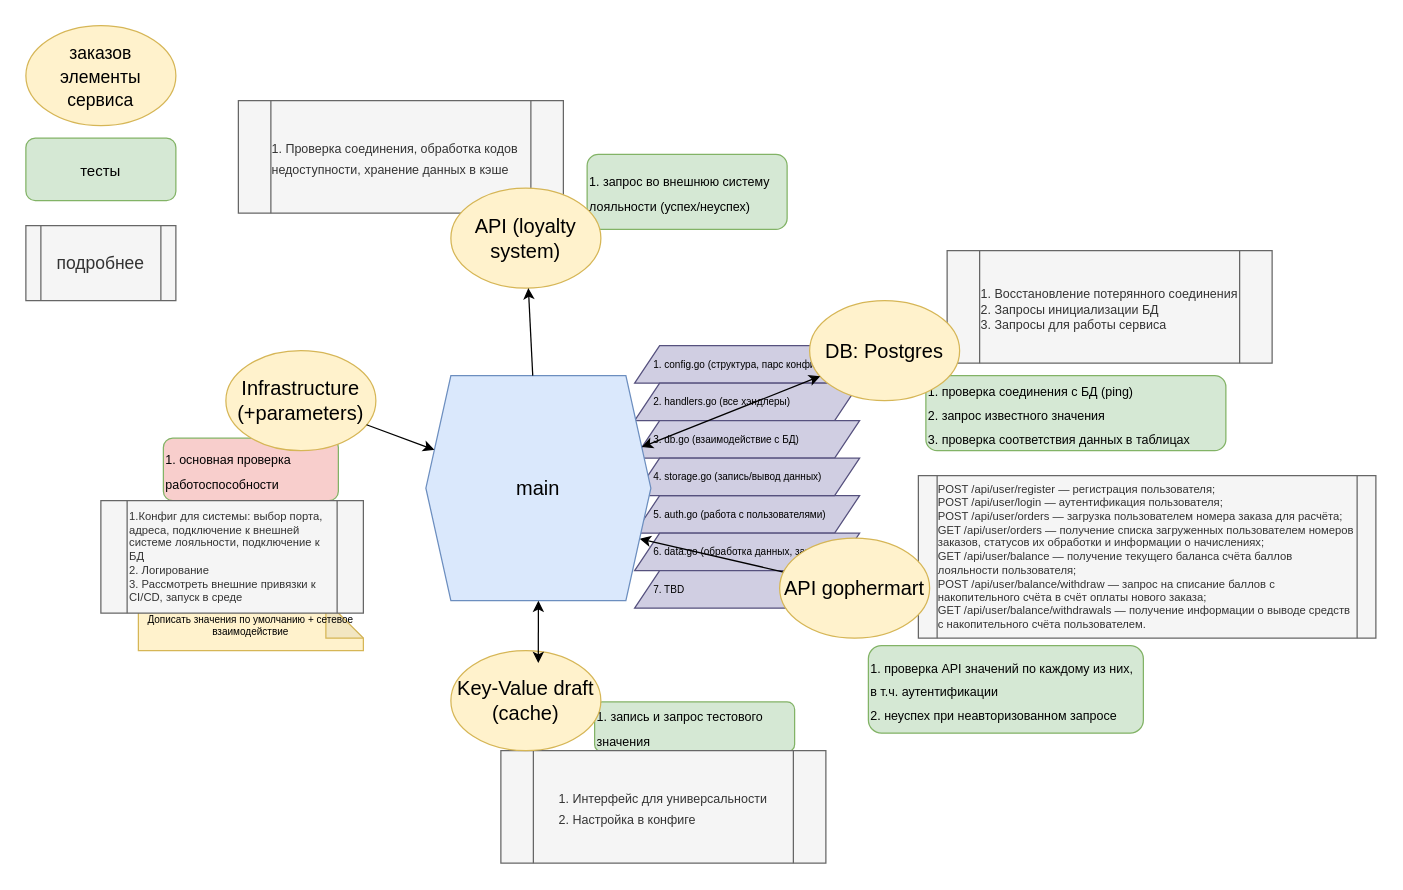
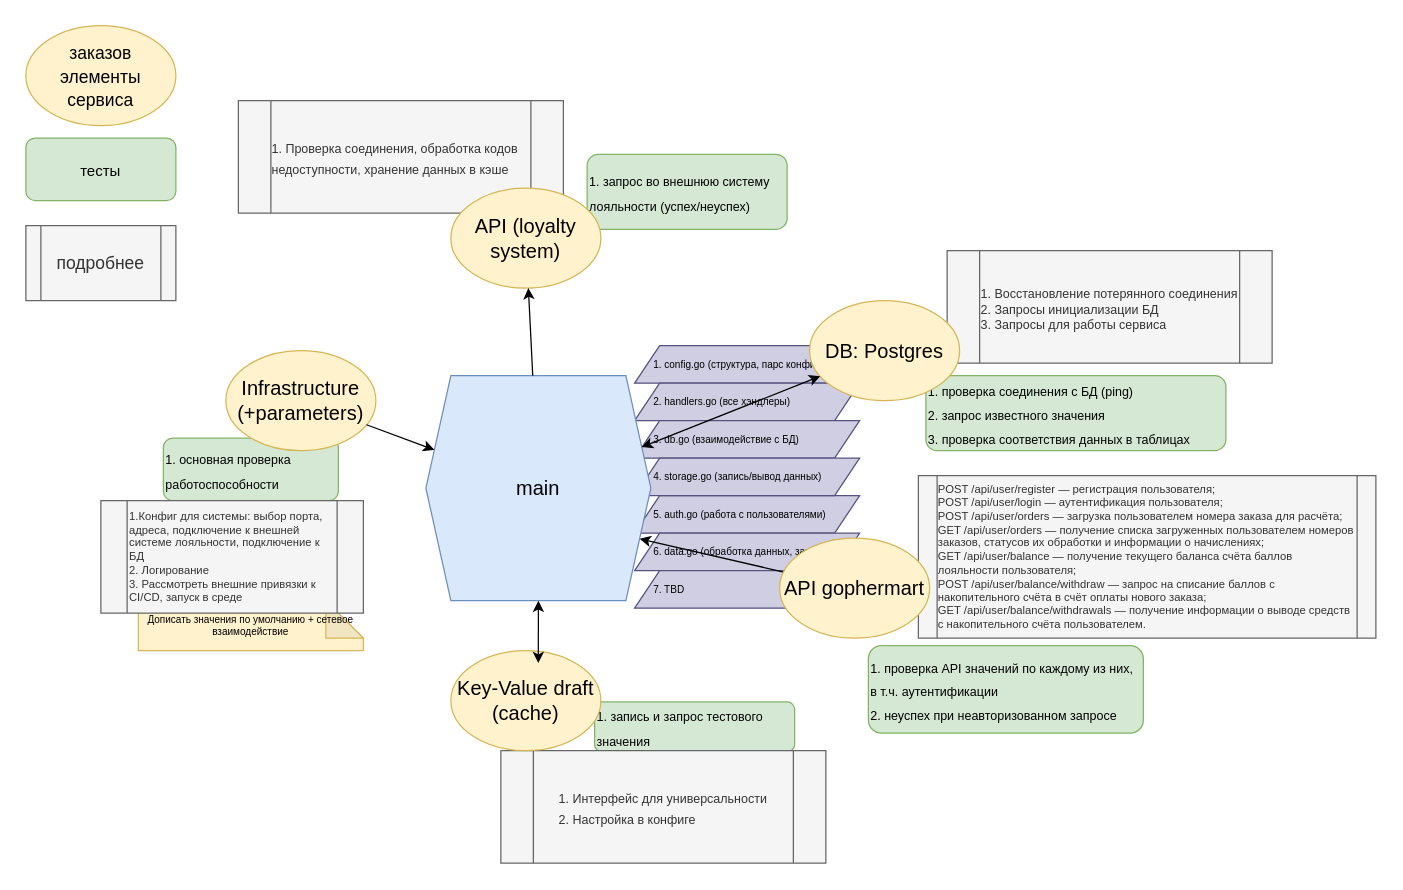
  <mxCell id="0" style=";html=1;" />
  <mxCell id="1" value="modules" parent="0" />
  <mxCell id="2" value="&lt;font style=&quot;font-size: 8px;&quot;&gt;&amp;nbsp; &amp;nbsp; &amp;nbsp; 1. config.go (структура, парс конфига)&lt;/font&gt;" style="shape=parallelogram;perimeter=parallelogramPerimeter;whiteSpace=wrap;html=1;fixedSize=1;rounded=0;sketch=0;fontSize=9;fillColor=#d0cee2;gradientDirection=east;strokeColor=#56517e;align=left;" vertex="1" parent="1"><mxGeometry x="507" y="276" width="180" height="30" as="geometry" /></mxCell>
  <mxCell id="3" value="Дописать значения по умолчанию + сетевое взаимодействие" style="shape=note;whiteSpace=wrap;html=1;backgroundOutline=1;darkOpacity=0.05;rounded=0;sketch=0;fontSize=8;fillColor=#fff2cc;gradientDirection=east;strokeColor=#d6b656;" vertex="1" parent="1"><mxGeometry x="110" y="480" width="180" height="40" as="geometry" /></mxCell>
  <mxCell id="4" value="&lt;font style=&quot;font-size: 8px;&quot;&gt;&amp;nbsp; &amp;nbsp; &amp;nbsp; 2. handlers.go (все хэндлеры)&lt;/font&gt;" style="shape=parallelogram;perimeter=parallelogramPerimeter;whiteSpace=wrap;html=1;fixedSize=1;rounded=0;sketch=0;fontSize=9;fillColor=#d0cee2;gradientDirection=east;strokeColor=#56517e;align=left;" vertex="1" parent="1"><mxGeometry x="507" y="306" width="180" height="30" as="geometry" /></mxCell>
  <mxCell id="5" value="&lt;font style=&quot;font-size: 8px;&quot;&gt;&amp;nbsp; &amp;nbsp; &amp;nbsp; 3. db.go (взаимодействие с БД)&lt;/font&gt;" style="shape=parallelogram;perimeter=parallelogramPerimeter;whiteSpace=wrap;html=1;fixedSize=1;rounded=0;sketch=0;fontSize=9;fillColor=#d0cee2;gradientDirection=east;strokeColor=#56517e;align=left;" vertex="1" parent="1"><mxGeometry x="507" y="336" width="180" height="30" as="geometry" /></mxCell>
  <mxCell id="6" value="&lt;font style=&quot;font-size: 8px;&quot;&gt;&amp;nbsp; &amp;nbsp; &amp;nbsp; 5. auth.go (работа с пользователями)&lt;/font&gt;" style="shape=parallelogram;perimeter=parallelogramPerimeter;whiteSpace=wrap;html=1;fixedSize=1;rounded=0;sketch=0;fontSize=9;fillColor=#d0cee2;gradientDirection=east;strokeColor=#56517e;align=left;" vertex="1" parent="1"><mxGeometry x="507" y="396" width="180" height="30" as="geometry" /></mxCell>
  <mxCell id="7" value="&lt;font style=&quot;font-size: 8px;&quot;&gt;&amp;nbsp; &amp;nbsp; &amp;nbsp; 6. data.go (обработка данных, заказов)&lt;/font&gt;" style="shape=parallelogram;perimeter=parallelogramPerimeter;whiteSpace=wrap;html=1;fixedSize=1;rounded=0;sketch=0;fontSize=9;fillColor=#d0cee2;gradientDirection=east;strokeColor=#56517e;align=left;" vertex="1" parent="1"><mxGeometry x="507" y="426" width="180" height="30" as="geometry" /></mxCell>
  <mxCell id="8" value="&lt;font style=&quot;font-size: 8px;&quot;&gt;&amp;nbsp; &amp;nbsp; &amp;nbsp; 7. TBD&lt;/font&gt;" style="shape=parallelogram;perimeter=parallelogramPerimeter;whiteSpace=wrap;html=1;fixedSize=1;rounded=0;sketch=0;fontSize=9;fillColor=#d0cee2;gradientDirection=east;strokeColor=#56517e;align=left;" vertex="1" parent="1"><mxGeometry x="507" y="456" width="180" height="30" as="geometry" /></mxCell>
  <mxCell id="9" value="&lt;font style=&quot;font-size: 8px;&quot;&gt;&amp;nbsp; &amp;nbsp; &amp;nbsp; 4. storage.go (запись/вывод данных)&lt;/font&gt;" style="shape=parallelogram;perimeter=parallelogramPerimeter;whiteSpace=wrap;html=1;fixedSize=1;rounded=0;sketch=0;fontSize=9;fillColor=#d0cee2;gradientDirection=east;strokeColor=#56517e;align=left;" vertex="1" parent="1"><mxGeometry x="507" y="366" width="180" height="30" as="geometry" /></mxCell>
  <mxCell id="10" value="" style="endArrow=classic;html=1;rounded=0;fontSize=8;entryX=1;entryY=0.75;entryDx=0;entryDy=0;" edge="1" parent="1" source="32" target="27"><mxGeometry width="50" height="50" relative="1" as="geometry"><mxPoint x="480" y="440" as="sourcePoint" /><mxPoint x="530" y="390" as="targetPoint" /></mxGeometry></mxCell>
  <mxCell id="11" value="tests" parent="0" />
  <mxCell id="12" value="&lt;span style=&quot;font-size: 10px; line-height: 0.8;&quot;&gt;1. запрос во внешнюю систему лояльности (успех/неуспех)&lt;/span&gt;" style="rounded=1;whiteSpace=wrap;html=1;fontSize=16;fillColor=#d5e8d4;align=left;strokeColor=#82b366;" vertex="1" parent="11"><mxGeometry x="469" y="123" width="160" height="60" as="geometry" /></mxCell>
  <mxCell id="13" value="&lt;span style=&quot;line-height: 0.8;&quot;&gt;&lt;font style=&quot;font-size: 12px;&quot;&gt;тесты&lt;/font&gt;&lt;/span&gt;" style="rounded=1;whiteSpace=wrap;html=1;fontSize=16;fillColor=#d5e8d4;align=center;strokeColor=#82b366;" vertex="1" parent="11"><mxGeometry x="20" y="110" width="120" height="50" as="geometry" /></mxCell>
  <mxCell id="14" value="&lt;font style=&quot;font-size: 14px;&quot;&gt;заказов элементы сервиса&lt;/font&gt;" style="ellipse;whiteSpace=wrap;html=1;fontSize=16;fillColor=#fff2cc;strokeColor=#d6b656;" vertex="1" parent="11"><mxGeometry x="20" y="20" width="120" height="80" as="geometry" /></mxCell>
  <mxCell id="15" value="&lt;span style=&quot;font-size: 10px; line-height: 0.8;&quot;&gt;1. проверка соединения с БД (ping)&lt;br&gt;2. запрос известного значения&lt;br&gt;3. проверка соответствия данных в таблицах&lt;br&gt;&lt;/span&gt;" style="rounded=1;whiteSpace=wrap;html=1;fontSize=16;fillColor=#d5e8d4;align=left;strokeColor=#82b366;" vertex="1" parent="11"><mxGeometry x="740" y="300" width="240" height="60" as="geometry" /></mxCell>
  <mxCell id="16" value="&lt;span style=&quot;font-size: 10px;&quot;&gt;1. проверка API значений по каждому из них, в т.ч. аутентификации&lt;br&gt;2. неуспех при неавторизованном запросе&lt;/span&gt;" style="rounded=1;whiteSpace=wrap;html=1;fontSize=16;fillColor=#d5e8d4;align=left;strokeColor=#82b366;" vertex="1" parent="11"><mxGeometry x="694" y="516" width="220" height="70" as="geometry" /></mxCell>
  <mxCell id="17" value="&lt;span style=&quot;font-size: 10px;&quot;&gt;1. запись и запрос тестового значения&lt;/span&gt;" style="rounded=1;whiteSpace=wrap;html=1;fontSize=16;fillColor=#d5e8d4;align=left;strokeColor=#82b366;" vertex="1" parent="11"><mxGeometry x="475" y="561" width="160" height="40" as="geometry" /></mxCell>
- <mxCell id="18" value="&lt;span style=&quot;font-size: 10px;&quot;&gt;1. основная проверка работоспособности&lt;/span&gt;" style="rounded=1;whiteSpace=wrap;html=1;fontSize=16;fillColor=#f8cecc;align=left;strokeColor=#82b366;" vertex="1" parent="11"><mxGeometry x="130" y="350" width="140" height="50" as="geometry" /></mxCell>
+ <mxCell id="18" value="&lt;span style=&quot;font-size: 10px;&quot;&gt;1. основная проверка работоспособности&lt;/span&gt;" style="rounded=1;whiteSpace=wrap;html=1;fontSize=16;fillColor=#d5e8d4;align=left;strokeColor=#82b366;" vertex="1" parent="11"><mxGeometry x="130" y="350" width="140" height="50" as="geometry" /></mxCell>
  <mxCell id="19" value="подробнее" style="shape=process;whiteSpace=wrap;html=1;backgroundOutline=1;rounded=0;sketch=0;fontSize=14;fillColor=#f5f5f5;gradientDirection=east;strokeColor=#666666;fontColor=#333333;" vertex="1" parent="11"><mxGeometry x="20" y="180" width="120" height="60" as="geometry" /></mxCell>
  <mxCell id="20" value="more" parent="0" />
  <mxCell id="21" value="&lt;div style=&quot;text-align: left;&quot;&gt;&lt;span style=&quot;font-size: 10px; background-color: initial;&quot;&gt;1. Восстановление потерянного соединения&lt;/span&gt;&lt;/div&gt;&lt;font style=&quot;font-size: 10px;&quot;&gt;&lt;div style=&quot;text-align: left;&quot;&gt;&lt;span style=&quot;background-color: initial;&quot;&gt;2. Запросы инициализации БД&lt;/span&gt;&lt;/div&gt;&lt;div style=&quot;text-align: left;&quot;&gt;&lt;span style=&quot;background-color: initial;&quot;&gt;3. Запросы для работы сервиса&lt;/span&gt;&lt;/div&gt;&lt;/font&gt;" style="shape=process;whiteSpace=wrap;html=1;backgroundOutline=1;rounded=0;sketch=0;fontSize=14;fillColor=#f5f5f5;gradientDirection=east;strokeColor=#666666;fontColor=#333333;" vertex="1" parent="20"><mxGeometry x="757" y="200" width="260" height="90" as="geometry" /></mxCell>
  <mxCell id="22" value="&lt;div style=&quot;text-align: left; font-size: 9px;&quot;&gt;&lt;div&gt;POST /api/user/register — регистрация пользователя;&lt;/div&gt;&lt;div&gt;POST /api/user/login — аутентификация пользователя;&lt;/div&gt;&lt;div&gt;POST /api/user/orders — загрузка пользователем номера заказа для расчёта;&lt;/div&gt;&lt;div&gt;GET /api/user/orders — получение списка загруженных пользователем номеров заказов, статусов их обработки и информации о начислениях;&lt;/div&gt;&lt;div&gt;GET /api/user/balance — получение текущего баланса счёта баллов лояльности пользователя;&lt;/div&gt;&lt;div&gt;POST /api/user/balance/withdraw — запрос на списание баллов с накопительного счёта в счёт оплаты нового заказа;&lt;/div&gt;&lt;div&gt;GET /api/user/balance/withdrawals&amp;nbsp;&lt;span style=&quot;background-color: initial;&quot;&gt;—&lt;/span&gt;&lt;span style=&quot;background-color: initial;&quot;&gt;&amp;nbsp;&lt;/span&gt;&lt;span style=&quot;background-color: initial;&quot;&gt;получение информации о выводе средств с накопительного счёта пользователем.&lt;/span&gt;&lt;/div&gt;&lt;/div&gt;" style="shape=process;whiteSpace=wrap;html=1;backgroundOutline=1;rounded=0;sketch=0;fontSize=14;fillColor=#f5f5f5;gradientDirection=east;strokeColor=#666666;fontColor=#333333;size=0.041;" vertex="1" parent="20"><mxGeometry x="734" y="380" width="366" height="130" as="geometry" /></mxCell>
  <mxCell id="23" value="&lt;div style=&quot;text-align: left;&quot;&gt;&lt;span style=&quot;font-size: 10px;&quot;&gt;1. Интерфейс для универсальности&lt;/span&gt;&lt;/div&gt;&lt;div style=&quot;text-align: left;&quot;&gt;&lt;span style=&quot;font-size: 10px;&quot;&gt;2. Настройка в конфиге&lt;/span&gt;&lt;/div&gt;" style="shape=process;whiteSpace=wrap;html=1;backgroundOutline=1;rounded=0;sketch=0;fontSize=14;fillColor=#f5f5f5;gradientDirection=east;strokeColor=#666666;fontColor=#333333;" vertex="1" parent="20"><mxGeometry x="400" y="600" width="260" height="90" as="geometry" /></mxCell>
  <mxCell id="24" value="&lt;div style=&quot;text-align: left;&quot;&gt;&lt;span style=&quot;font-size: 10px;&quot;&gt;1. Проверка соединения, обработка кодов недоступности, хранение данных в кэше&lt;/span&gt;&lt;/div&gt;" style="shape=process;whiteSpace=wrap;html=1;backgroundOutline=1;rounded=0;sketch=0;fontSize=14;fillColor=#f5f5f5;gradientDirection=east;strokeColor=#666666;fontColor=#333333;" vertex="1" parent="20"><mxGeometry x="190" y="80" width="260" height="90" as="geometry" /></mxCell>
  <mxCell id="25" value="&lt;div style=&quot;font-size: 9px;&quot;&gt;&lt;div&gt;1.Конфиг для системы: выбор порта, адреса, подключение к внешней системе лояльности, подключение к БД&lt;/div&gt;&lt;div&gt;2. Логирование&lt;/div&gt;&lt;div&gt;3. Рассмотреть внешние привязки к CI/CD, запуск в среде&lt;/div&gt;&lt;/div&gt;" style="shape=process;whiteSpace=wrap;html=1;backgroundOutline=1;rounded=0;sketch=0;fontSize=14;fillColor=#f5f5f5;gradientDirection=east;strokeColor=#666666;fontColor=#333333;align=left;" vertex="1" parent="20"><mxGeometry x="80" y="400" width="210" height="90" as="geometry" /></mxCell>
  <mxCell id="26" value="main" style=";html=1;" parent="0" />
  <mxCell id="27" value="&lt;font style=&quot;font-size: 16px;&quot;&gt;main&lt;/font&gt;" style="shape=hexagon;perimeter=hexagonPerimeter2;whiteSpace=wrap;html=1;fixedSize=1;gradientDirection=east;fillColor=#dae8fc;rounded=0;sketch=0;strokeColor=#6c8ebf;" vertex="1" parent="26"><mxGeometry x="340" y="300" width="180" height="180" as="geometry" /></mxCell>
  <mxCell id="28" value="&lt;font style=&quot;font-size: 16px;&quot;&gt;DB: Postgres&lt;/font&gt;" style="ellipse;whiteSpace=wrap;html=1;fillColor=#fff2cc;strokeColor=#d6b656;" vertex="1" parent="26"><mxGeometry x="647" y="240" width="120" height="80" as="geometry" /></mxCell>
  <mxCell id="29" value="" style="endArrow=classic;startArrow=classic;html=1;rounded=0;fontSize=16;" edge="1" parent="26" source="27" target="28"><mxGeometry width="50" height="50" relative="1" as="geometry"><mxPoint x="370" y="360" as="sourcePoint" /><mxPoint x="420" y="310" as="targetPoint" /></mxGeometry></mxCell>
  <mxCell id="30" value="Key-Value draft (cache)" style="ellipse;whiteSpace=wrap;html=1;fontSize=16;fillColor=#fff2cc;strokeColor=#d6b656;" vertex="1" parent="26"><mxGeometry x="360" y="520" width="120" height="80" as="geometry" /></mxCell>
  <mxCell id="31" value="" style="endArrow=classic;startArrow=classic;html=1;rounded=0;fontSize=16;entryX=0.5;entryY=1;entryDx=0;entryDy=0;exitX=0.583;exitY=0.125;exitDx=0;exitDy=0;exitPerimeter=0;" edge="1" parent="26" source="30" target="27"><mxGeometry width="50" height="50" relative="1" as="geometry"><mxPoint x="320" y="520" as="sourcePoint" /><mxPoint x="370" y="470" as="targetPoint" /></mxGeometry></mxCell>
  <mxCell id="32" value="API gophermart" style="ellipse;whiteSpace=wrap;html=1;fontSize=16;fillColor=#fff2cc;strokeColor=#d6b656;" vertex="1" parent="26"><mxGeometry x="623" y="430" width="120" height="80" as="geometry" /></mxCell>
  <mxCell id="33" value="Infrastructure&lt;br&gt;(+parameters)" style="ellipse;whiteSpace=wrap;html=1;fontSize=16;fillColor=#fff2cc;strokeColor=#d6b656;" vertex="1" parent="26"><mxGeometry x="180" y="280" width="120" height="80" as="geometry" /></mxCell>
  <mxCell id="34" value="" style="endArrow=classic;html=1;rounded=0;fontSize=16;" edge="1" parent="26" source="33" target="27"><mxGeometry width="50" height="50" relative="1" as="geometry"><mxPoint x="370" y="340" as="sourcePoint" /><mxPoint x="420" y="290" as="targetPoint" /></mxGeometry></mxCell>
  <mxCell id="35" value="API (loyalty system)" style="ellipse;whiteSpace=wrap;html=1;fontSize=16;fillColor=#fff2cc;strokeColor=#d6b656;" vertex="1" parent="26"><mxGeometry x="360" y="150" width="120" height="80" as="geometry" /></mxCell>
  <mxCell id="36" value="" style="endArrow=classic;html=1;rounded=0;fontSize=16;" edge="1" parent="26" source="27" target="35"><mxGeometry width="50" height="50" relative="1" as="geometry"><mxPoint x="370" y="340" as="sourcePoint" /><mxPoint x="420" y="290" as="targetPoint" /></mxGeometry></mxCell>
